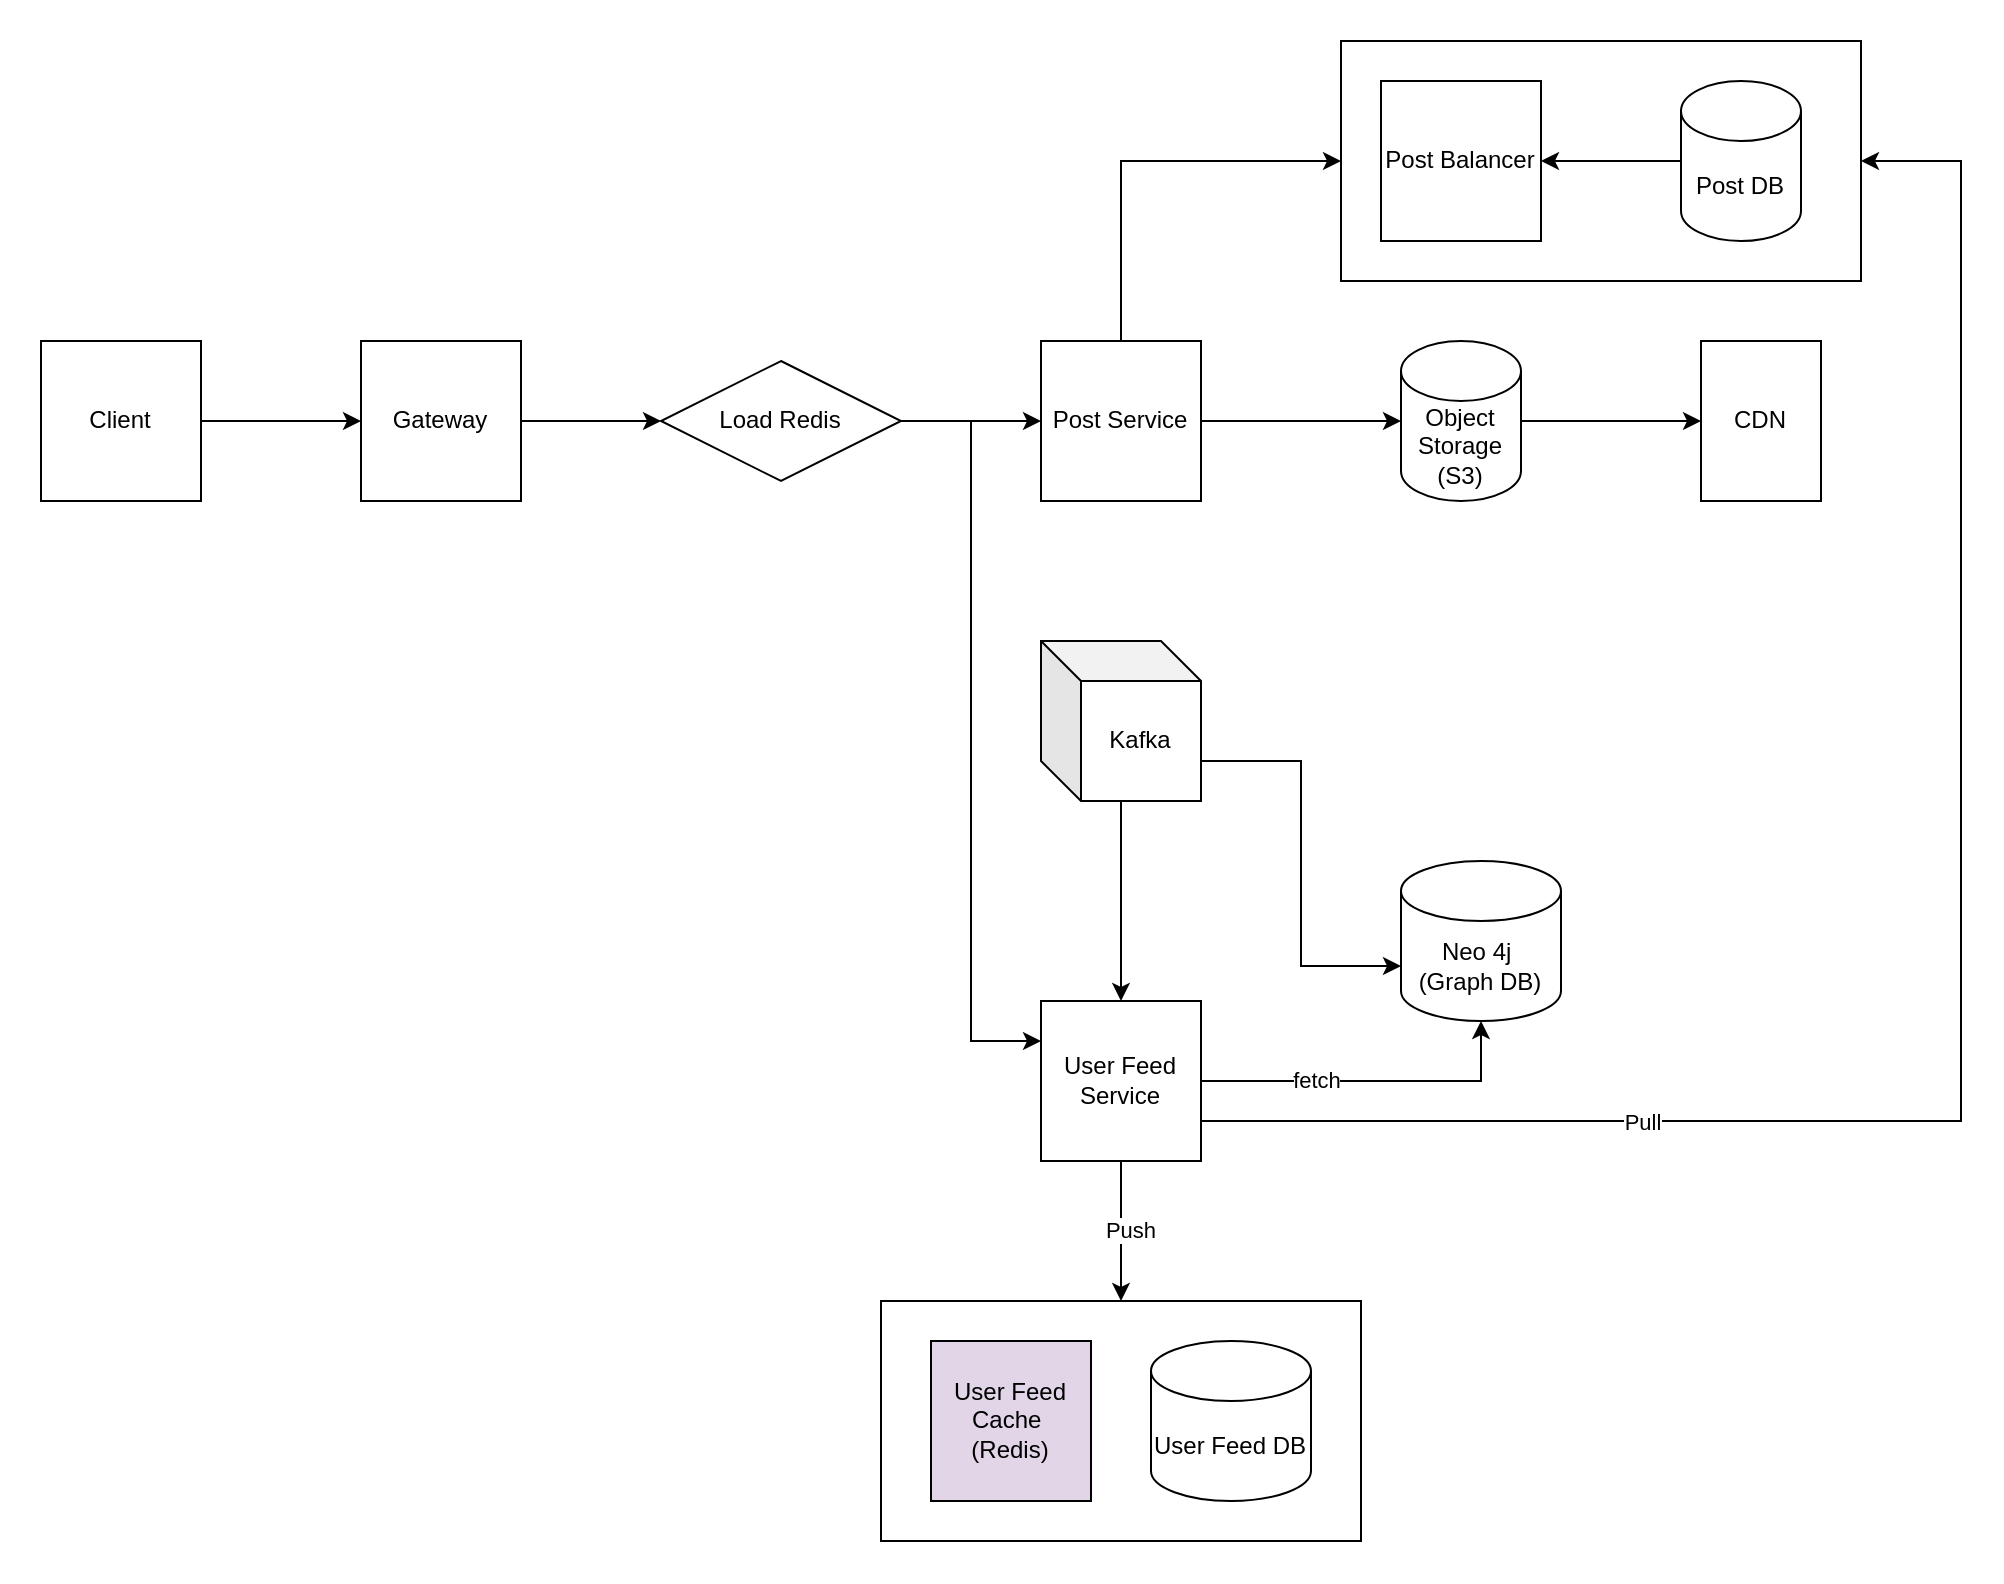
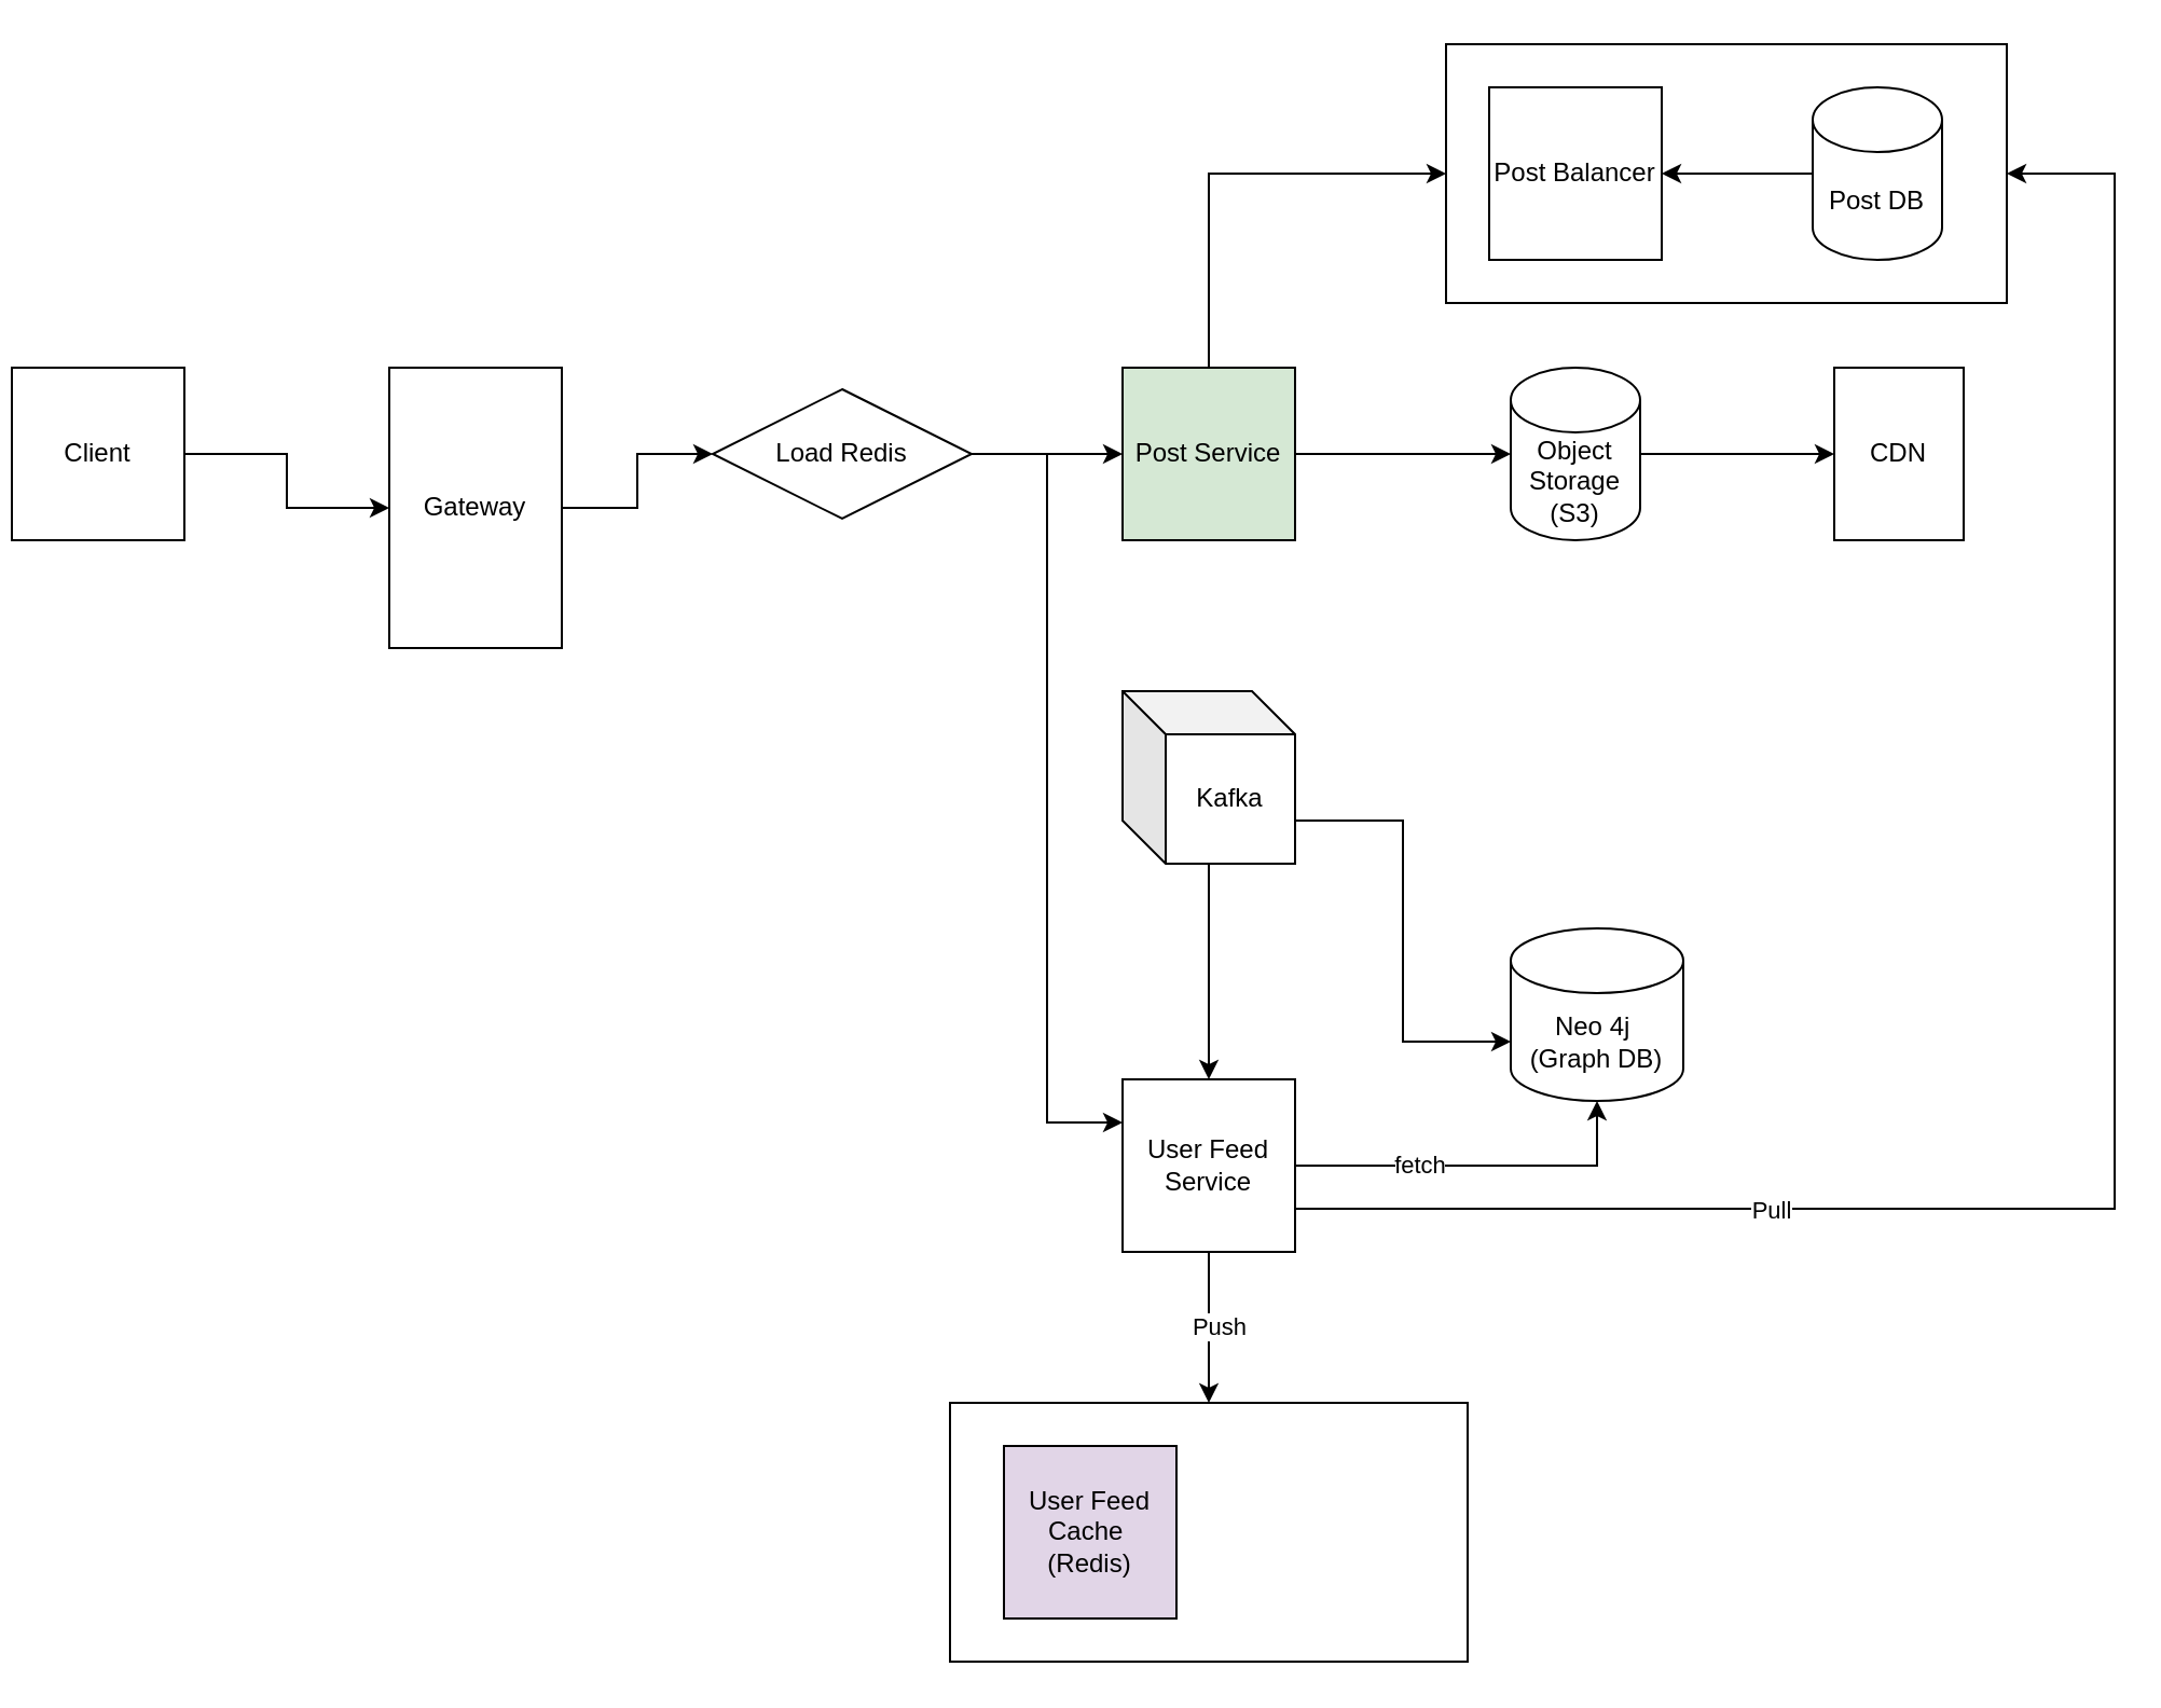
  <mxCell id="0" />
  <mxCell id="1" parent="0" />
  <mxCell id="2" value="" style="rounded=0;whiteSpace=wrap;html=1;" parent="1" vertex="1"><mxGeometry x="670" y="20" width="260" height="120" as="geometry" /></mxCell>
  <mxCell id="3" value="" style="rounded=0;whiteSpace=wrap;html=1;" parent="1" vertex="1"><mxGeometry x="440" y="650" width="240" height="120" as="geometry" /></mxCell>
  <mxCell id="4" value="" style="edgeStyle=orthogonalEdgeStyle;rounded=0;orthogonalLoop=1;jettySize=auto;html=1;" parent="1" source="5" target="32" edge="1"><mxGeometry relative="1" as="geometry" /></mxCell>
  <mxCell id="5" value="Post DB" style="shape=cylinder3;whiteSpace=wrap;html=1;boundedLbl=1;backgroundOutline=1;size=15;" parent="1" vertex="1"><mxGeometry x="840" y="40" width="60" height="80" as="geometry" /></mxCell>
  <mxCell id="6" value="" style="edgeStyle=orthogonalEdgeStyle;rounded=0;orthogonalLoop=1;jettySize=auto;html=1;" parent="1" source="7" target="18" edge="1"><mxGeometry relative="1" as="geometry" /></mxCell>
  <mxCell id="7" value="Object Storage (S3)" style="shape=cylinder3;whiteSpace=wrap;html=1;boundedLbl=1;backgroundOutline=1;size=15;" parent="1" vertex="1"><mxGeometry x="700" y="170" width="60" height="80" as="geometry" /></mxCell>
  <mxCell id="8" style="edgeStyle=orthogonalEdgeStyle;rounded=0;orthogonalLoop=1;jettySize=auto;html=1;entryX=0;entryY=0.5;entryDx=0;entryDy=0;exitX=0.5;exitY=0;exitDx=0;exitDy=0;" parent="1" source="9" target="2" edge="1"><mxGeometry relative="1" as="geometry" /></mxCell>
- <mxCell id="9" value="Post Service" style="whiteSpace=wrap;html=1;aspect=fixed;" parent="1" vertex="1"><mxGeometry x="520" y="170" width="80" height="80" as="geometry" /></mxCell>
+ <mxCell id="9" value="Post Service" style="whiteSpace=wrap;html=1;aspect=fixed;fillColor=#d5e8d4;" parent="1" vertex="1"><mxGeometry x="520" y="170" width="80" height="80" as="geometry" /></mxCell>
  <mxCell id="10" style="edgeStyle=orthogonalEdgeStyle;rounded=0;orthogonalLoop=1;jettySize=auto;html=1;entryX=0;entryY=0.5;entryDx=0;entryDy=0;entryPerimeter=0;exitX=1;exitY=0.5;exitDx=0;exitDy=0;" parent="1" source="9" target="7" edge="1"><mxGeometry relative="1" as="geometry"><mxPoint x="630" y="190" as="sourcePoint" /></mxGeometry></mxCell>
  <mxCell id="11" style="edgeStyle=orthogonalEdgeStyle;rounded=0;orthogonalLoop=1;jettySize=auto;html=1;entryX=0;entryY=0.5;entryDx=0;entryDy=0;" parent="1" source="13" target="9" edge="1"><mxGeometry relative="1" as="geometry" /></mxCell>
  <mxCell id="12" style="edgeStyle=orthogonalEdgeStyle;rounded=0;orthogonalLoop=1;jettySize=auto;html=1;entryX=0;entryY=0.25;entryDx=0;entryDy=0;" parent="1" source="13" target="26" edge="1"><mxGeometry relative="1" as="geometry" /></mxCell>
  <mxCell id="13" value="Load Redis" style="shape=rhombus;whiteSpace=wrap;html=1;backgroundOutline=1;perimeter=rhombusPerimeter;" parent="1" vertex="1"><mxGeometry x="330" y="180" width="120" height="60" as="geometry" /></mxCell>
  <mxCell id="14" value="" style="edgeStyle=orthogonalEdgeStyle;rounded=0;orthogonalLoop=1;jettySize=auto;html=1;" parent="1" source="15" target="17" edge="1"><mxGeometry relative="1" as="geometry" /></mxCell>
- <mxCell id="15" value="Client" style="whiteSpace=wrap;html=1;aspect=fixed;" parent="1" vertex="1"><mxGeometry x="20" y="170" width="80" height="80" as="geometry" /></mxCell>
+ <mxCell id="15" value="Client" style="whiteSpace=wrap;html=1;aspect=fixed;" parent="1" vertex="1"><mxGeometry x="5" y="170" width="80" height="80" as="geometry" /></mxCell>
  <mxCell id="16" style="edgeStyle=orthogonalEdgeStyle;rounded=0;orthogonalLoop=1;jettySize=auto;html=1;entryX=0;entryY=0.5;entryDx=0;entryDy=0;" parent="1" source="17" target="13" edge="1"><mxGeometry relative="1" as="geometry" /></mxCell>
- <mxCell id="17" value="Gateway" style="whiteSpace=wrap;html=1;aspect=fixed;" parent="1" vertex="1"><mxGeometry x="180" y="170" width="80" height="80" as="geometry" /></mxCell>
+ <mxCell id="17" value="Gateway" style="whiteSpace=wrap;html=1;aspect=fixed;" parent="1" vertex="1"><mxGeometry x="180" y="170" width="80" height="130" as="geometry" /></mxCell>
  <mxCell id="18" value="CDN" style="shape=label;whiteSpace=wrap;html=1;boundedLbl=1;backgroundOutline=1;size=15;aspect=fixed;" parent="1" vertex="1"><mxGeometry x="850" y="170" width="60" height="80" as="geometry" /></mxCell>
  <mxCell id="19" style="edgeStyle=orthogonalEdgeStyle;rounded=0;orthogonalLoop=1;jettySize=auto;html=1;" parent="1" source="20" target="26" edge="1"><mxGeometry relative="1" as="geometry" /></mxCell>
  <mxCell id="20" value="Kafka" style="whiteSpace=wrap;html=1;aspect=fixed;shape=cube;boundedLbl=1;backgroundOutline=1;darkOpacity=0.05;darkOpacity2=0.1;fixedSize=1;" parent="1" vertex="1"><mxGeometry x="520" y="320" width="80" height="80" as="geometry" /></mxCell>
  <mxCell id="21" value="Neo 4j&amp;nbsp;&lt;div&gt;(Graph DB)&lt;/div&gt;" style="whiteSpace=wrap;html=1;aspect=fixed;shape=cylinder3;boundedLbl=1;backgroundOutline=1;size=15;" parent="1" vertex="1"><mxGeometry x="700" y="430" width="80" height="80" as="geometry" /></mxCell>
  <mxCell id="22" style="edgeStyle=orthogonalEdgeStyle;rounded=0;orthogonalLoop=1;jettySize=auto;html=1;entryX=0.5;entryY=0;entryDx=0;entryDy=0;" parent="1" source="26" target="3" edge="1"><mxGeometry relative="1" as="geometry" /></mxCell>
  <mxCell id="23" value="Push" style="edgeLabel;html=1;align=center;verticalAlign=middle;resizable=0;points=[];" parent="22" vertex="1" connectable="0"><mxGeometry x="-0.039" y="4" relative="1" as="geometry"><mxPoint as="offset" /></mxGeometry></mxCell>
  <mxCell id="24" style="edgeStyle=orthogonalEdgeStyle;rounded=0;orthogonalLoop=1;jettySize=auto;html=1;exitX=1;exitY=0.75;exitDx=0;exitDy=0;entryX=1;entryY=0.5;entryDx=0;entryDy=0;" parent="1" source="26" target="2" edge="1"><mxGeometry relative="1" as="geometry"><Array as="points"><mxPoint x="980" y="560" /><mxPoint x="980" y="80" /></Array></mxGeometry></mxCell>
  <mxCell id="25" value="Pull" style="edgeLabel;html=1;align=center;verticalAlign=middle;resizable=0;points=[];" parent="24" vertex="1" connectable="0"><mxGeometry x="0.186" y="4" relative="1" as="geometry"><mxPoint x="-156" y="160" as="offset" /></mxGeometry></mxCell>
  <mxCell id="26" value="User Feed Service" style="whiteSpace=wrap;html=1;aspect=fixed;" parent="1" vertex="1"><mxGeometry x="520" y="500" width="80" height="80" as="geometry" /></mxCell>
  <mxCell id="27" value="User Feed Cache&amp;nbsp;&lt;div&gt;(Redis)&lt;/div&gt;" style="whiteSpace=wrap;html=1;aspect=fixed;fillColor=#e1d5e7;" parent="1" vertex="1"><mxGeometry x="465" y="670" width="80" height="80" as="geometry" /></mxCell>
  <mxCell id="28" style="edgeStyle=orthogonalEdgeStyle;rounded=0;orthogonalLoop=1;jettySize=auto;html=1;entryX=0.5;entryY=1;entryDx=0;entryDy=0;entryPerimeter=0;" parent="1" source="26" target="21" edge="1"><mxGeometry relative="1" as="geometry" /></mxCell>
  <mxCell id="29" value="fetch" style="edgeLabel;html=1;align=center;verticalAlign=middle;resizable=0;points=[];" parent="28" vertex="1" connectable="0"><mxGeometry x="-0.33" y="1" relative="1" as="geometry"><mxPoint as="offset" /></mxGeometry></mxCell>
- <mxCell id="30" value="User Feed DB" style="whiteSpace=wrap;html=1;aspect=fixed;shape=cylinder3;boundedLbl=1;backgroundOutline=1;size=15;" parent="1" vertex="1"><mxGeometry x="575" y="670" width="80" height="80" as="geometry" /></mxCell>
  <mxCell id="31" style="edgeStyle=orthogonalEdgeStyle;rounded=0;orthogonalLoop=1;jettySize=auto;html=1;exitX=1;exitY=0.75;exitDx=0;exitDy=0;entryX=0;entryY=0;entryDx=0;entryDy=52.5;entryPerimeter=0;" parent="1" source="20" target="21" edge="1"><mxGeometry relative="1" as="geometry" /></mxCell>
  <mxCell id="32" value="Post Balancer" style="whiteSpace=wrap;html=1;aspect=fixed;" parent="1" vertex="1"><mxGeometry x="690" y="40" width="80" height="80" as="geometry" /></mxCell>
